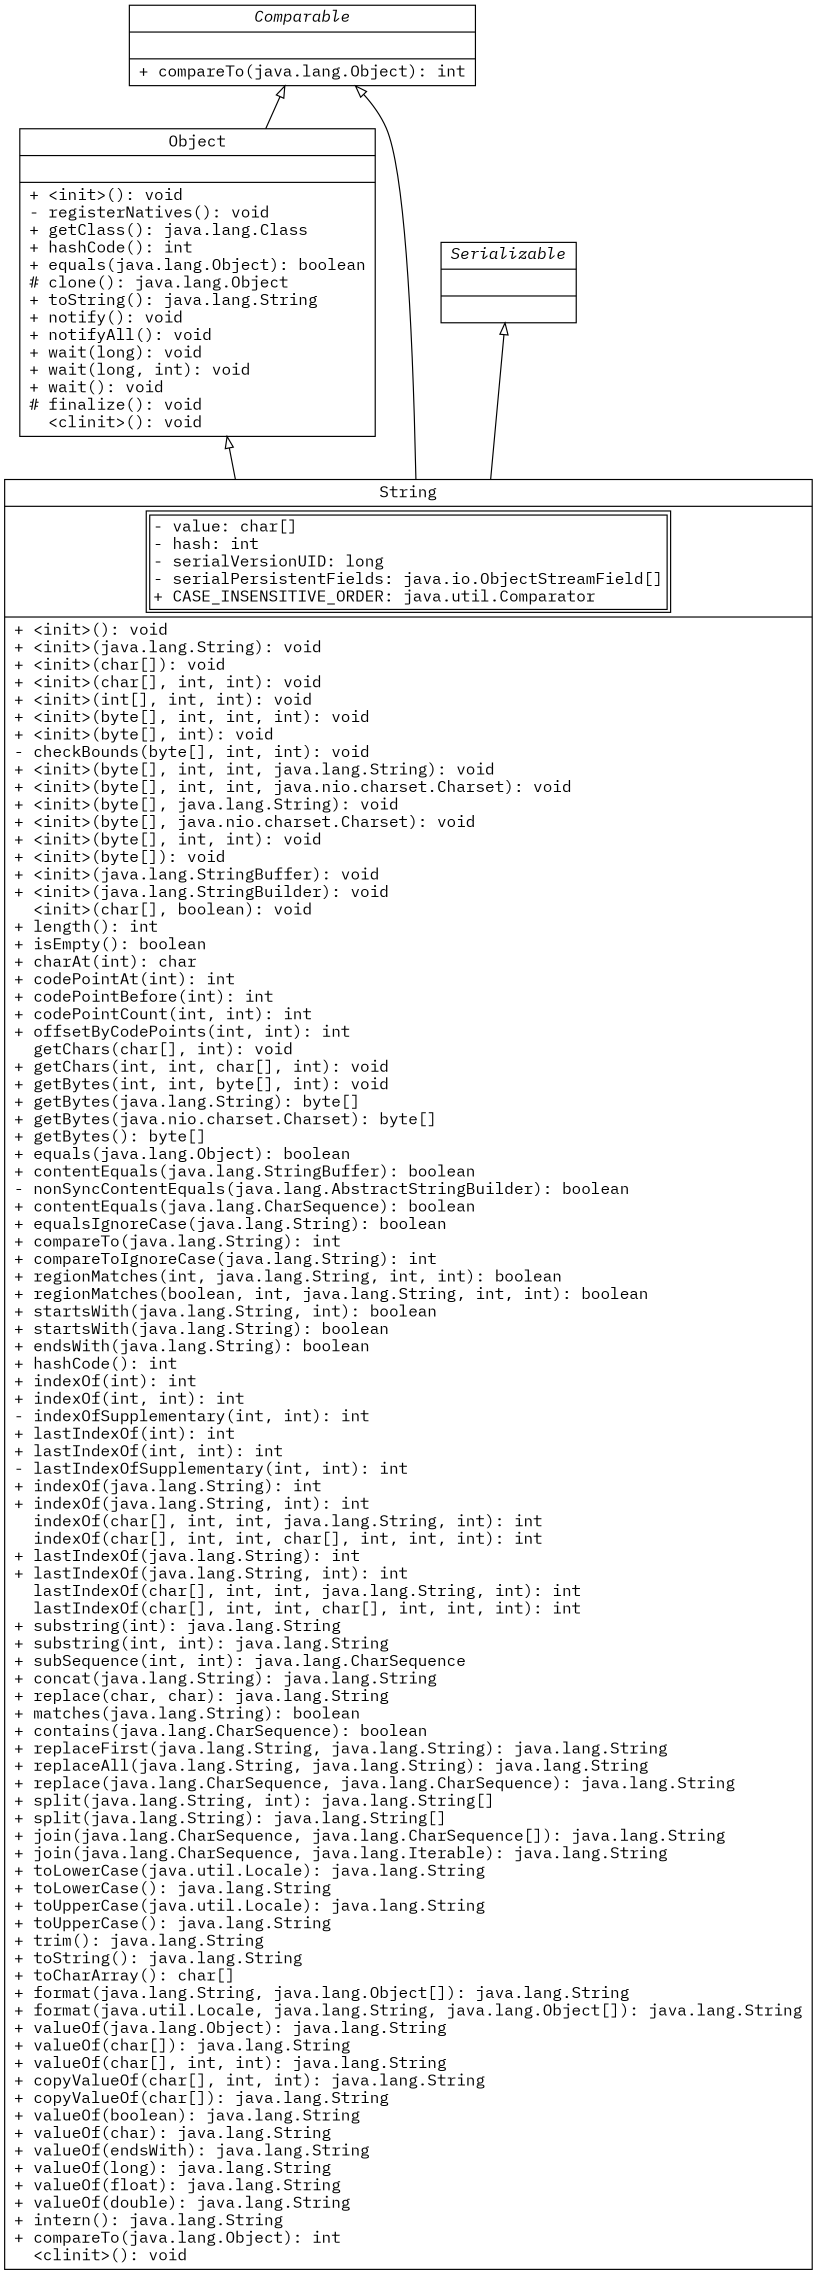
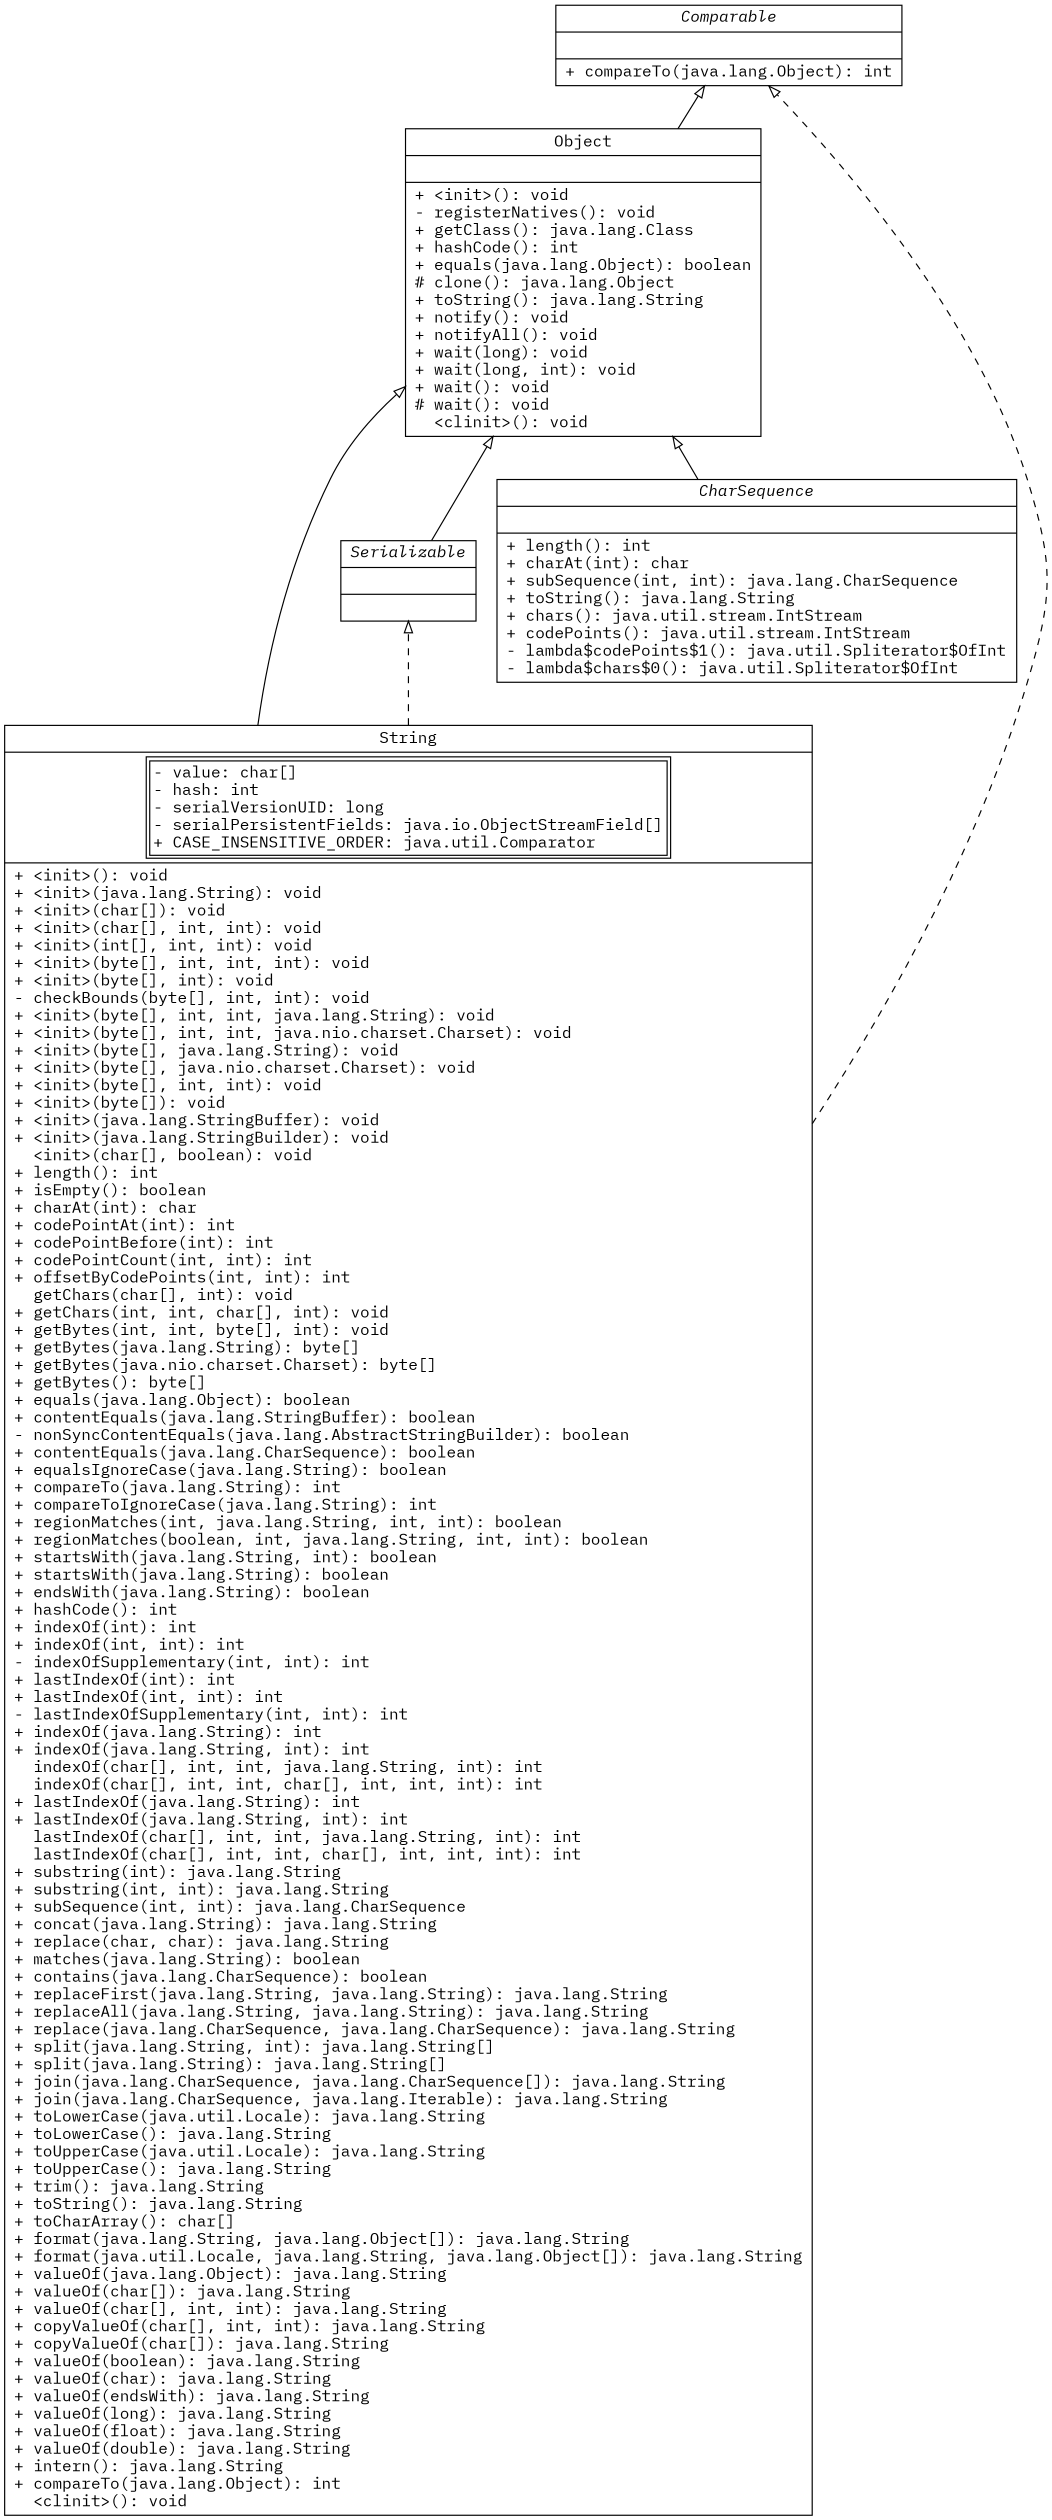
  digraph {
    fontname="IBM Plex Mono"
    rankdir=BT
    node [fontname="IBM Plex Mono" shape=record]
    edge [arrowhead=onormal fontname="IBM Plex Mono"]
    n1 [label=<{String|<table> <tr> <td>- value: char[]<br align="left"/>- hash: int<br align="left"/>- serialVersionUID: long<br align="left"/>- serialPersistentFields: java.io.ObjectStreamField[]<br align="left"/>+ CASE_INSENSITIVE_ORDER: java.util.Comparator<br align="left"/></td></tr></table>|+ &lt;init&gt;(): void<br align="left"/>+ &lt;init&gt;(java.lang.String): void<br align="left"/>+ &lt;init&gt;(char[]): void<br align="left"/>+ &lt;init&gt;(char[], int, int): void<br align="left"/>+ &lt;init&gt;(int[], int, int): void<br align="left"/>+ &lt;init&gt;(byte[], int, int, int): void<br align="left"/>+ &lt;init&gt;(byte[], int): void<br align="left"/>- checkBounds(byte[], int, int): void<br align="left"/>+ &lt;init&gt;(byte[], int, int, java.lang.String): void<br align="left"/>+ &lt;init&gt;(byte[], int, int, java.nio.charset.Charset): void<br align="left"/>+ &lt;init&gt;(byte[], java.lang.String): void<br align="left"/>+ &lt;init&gt;(byte[], java.nio.charset.Charset): void<br align="left"/>+ &lt;init&gt;(byte[], int, int): void<br align="left"/>+ &lt;init&gt;(byte[]): void<br align="left"/>+ &lt;init&gt;(java.lang.StringBuffer): void<br align="left"/>+ &lt;init&gt;(java.lang.StringBuilder): void<br align="left"/>  &lt;init&gt;(char[], boolean): void<br align="left"/>+ length(): int<br align="left"/>+ isEmpty(): boolean<br align="left"/>+ charAt(int): char<br align="left"/>+ codePointAt(int): int<br align="left"/>+ codePointBefore(int): int<br align="left"/>+ codePointCount(int, int): int<br align="left"/>+ offsetByCodePoints(int, int): int<br align="left"/>  getChars(char[], int): void<br align="left"/>+ getChars(int, int, char[], int): void<br align="left"/>+ getBytes(int, int, byte[], int): void<br align="left"/>+ getBytes(java.lang.String): byte[]<br align="left"/>+ getBytes(java.nio.charset.Charset): byte[]<br align="left"/>+ getBytes(): byte[]<br align="left"/>+ equals(java.lang.Object): boolean<br align="left"/>+ contentEquals(java.lang.StringBuffer): boolean<br align="left"/>- nonSyncContentEquals(java.lang.AbstractStringBuilder): boolean<br align="left"/>+ contentEquals(java.lang.CharSequence): boolean<br align="left"/>+ equalsIgnoreCase(java.lang.String): boolean<br align="left"/>+ compareTo(java.lang.String): int<br align="left"/>+ compareToIgnoreCase(java.lang.String): int<br align="left"/>+ regionMatches(int, java.lang.String, int, int): boolean<br align="left"/>+ regionMatches(boolean, int, java.lang.String, int, int): boolean<br align="left"/>+ startsWith(java.lang.String, int): boolean<br align="left"/>+ startsWith(java.lang.String): boolean<br align="left"/>+ endsWith(java.lang.String): boolean<br align="left"/>+ hashCode(): int<br align="left"/>+ indexOf(int): int<br align="left"/>+ indexOf(int, int): int<br align="left"/>- indexOfSupplementary(int, int): int<br align="left"/>+ lastIndexOf(int): int<br align="left"/>+ lastIndexOf(int, int): int<br align="left"/>- lastIndexOfSupplementary(int, int): int<br align="left"/>+ indexOf(java.lang.String): int<br align="left"/>+ indexOf(java.lang.String, int): int<br align="left"/>  indexOf(char[], int, int, java.lang.String, int): int<br align="left"/>  indexOf(char[], int, int, char[], int, int, int): int<br align="left"/>+ lastIndexOf(java.lang.String): int<br align="left"/>+ lastIndexOf(java.lang.String, int): int<br align="left"/>  lastIndexOf(char[], int, int, java.lang.String, int): int<br align="left"/>  lastIndexOf(char[], int, int, char[], int, int, int): int<br align="left"/>+ substring(int): java.lang.String<br align="left"/>+ substring(int, int): java.lang.String<br align="left"/>+ subSequence(int, int): java.lang.CharSequence<br align="left"/>+ concat(java.lang.String): java.lang.String<br align="left"/>+ replace(char, char): java.lang.String<br align="left"/>+ matches(java.lang.String): boolean<br align="left"/>+ contains(java.lang.CharSequence): boolean<br align="left"/>+ replaceFirst(java.lang.String, java.lang.String): java.lang.String<br align="left"/>+ replaceAll(java.lang.String, java.lang.String): java.lang.String<br align="left"/>+ replace(java.lang.CharSequence, java.lang.CharSequence): java.lang.String<br align="left"/>+ split(java.lang.String, int): java.lang.String[]<br align="left"/>+ split(java.lang.String): java.lang.String[]<br align="left"/>+ join(java.lang.CharSequence, java.lang.CharSequence[]): java.lang.String<br align="left"/>+ join(java.lang.CharSequence, java.lang.Iterable): java.lang.String<br align="left"/>+ toLowerCase(java.util.Locale): java.lang.String<br align="left"/>+ toLowerCase(): java.lang.String<br align="left"/>+ toUpperCase(java.util.Locale): java.lang.String<br align="left"/>+ toUpperCase(): java.lang.String<br align="left"/>+ trim(): java.lang.String<br align="left"/>+ toString(): java.lang.String<br align="left"/>+ toCharArray(): char[]<br align="left"/>+ format(java.lang.String, java.lang.Object[]): java.lang.String<br align="left"/>+ format(java.util.Locale, java.lang.String, java.lang.Object[]): java.lang.String<br align="left"/>+ valueOf(java.lang.Object): java.lang.String<br align="left"/>+ valueOf(char[]): java.lang.String<br align="left"/>+ valueOf(char[], int, int): java.lang.String<br align="left"/>+ copyValueOf(char[], int, int): java.lang.String<br align="left"/>+ copyValueOf(char[]): java.lang.String<br align="left"/>+ valueOf(boolean): java.lang.String<br align="left"/>+ valueOf(char): java.lang.String<br align="left"/>+ valueOf(endsWith): java.lang.String<br align="left"/>+ valueOf(long): java.lang.String<br align="left"/>+ valueOf(float): java.lang.String<br align="left"/>+ valueOf(double): java.lang.String<br align="left"/>+ intern(): java.lang.String<br align="left"/>+ compareTo(java.lang.Object): int<br align="left"/>  &lt;clinit&gt;(): void<br align="left"/>}>]
-   n2 [label=<{Object||+ &lt;init&gt;(): void<br align="left"/>- registerNatives(): void<br align="left"/>+ getClass(): java.lang.Class<br align="left"/>+ hashCode(): int<br align="left"/>+ equals(java.lang.Object): boolean<br align="left"/># clone(): java.lang.Object<br align="left"/>+ toString(): java.lang.String<br align="left"/>+ notify(): void<br align="left"/>+ notifyAll(): void<br align="left"/>+ wait(long): void<br align="left"/>+ wait(long, int): void<br align="left"/>+ wait(): void<br align="left"/># finalize(): void<br align="left"/>  &lt;clinit&gt;(): void<br align="left"/>}>]
+   n2 [label=<{Object||+ &lt;init&gt;(): void<br align="left"/>- registerNatives(): void<br align="left"/>+ getClass(): java.lang.Class<br align="left"/>+ hashCode(): int<br align="left"/>+ equals(java.lang.Object): boolean<br align="left"/># clone(): java.lang.Object<br align="left"/>+ toString(): java.lang.String<br align="left"/>+ notify(): void<br align="left"/>+ notifyAll(): void<br align="left"/>+ wait(long): void<br align="left"/>+ wait(long, int): void<br align="left"/>+ wait(): void<br align="left"/># wait(): void<br align="left"/>  &lt;clinit&gt;(): void<br align="left"/>}>]
    n3 [label=<{<I>Comparable</I>||+ compareTo(java.lang.Object): int<br align="left"/>}>]
    n4 [label=<{<I>Serializable</I>||}>]
+   n5 [label=<{<I>CharSequence</I>||+ length(): int<br align="left"/>+ charAt(int): char<br align="left"/>+ subSequence(int, int): java.lang.CharSequence<br align="left"/>+ toString(): java.lang.String<br align="left"/>+ chars(): java.util.stream.IntStream<br align="left"/>+ codePoints(): java.util.stream.IntStream<br align="left"/>- lambda$codePoints$1(): java.util.Spliterator$OfInt<br align="left"/>- lambda$chars$0(): java.util.Spliterator$OfInt<br align="left"/>}>]
    n1 -> n2
-   n1 -> n3 [style=solid]
-   n1 -> n4 [style=solid]
+   n1 -> n3 [style=dashed]
+   n1 -> n4 [style=dashed]
    n2 -> n3
+   n4 -> n2
+   n5 -> n2
  }
